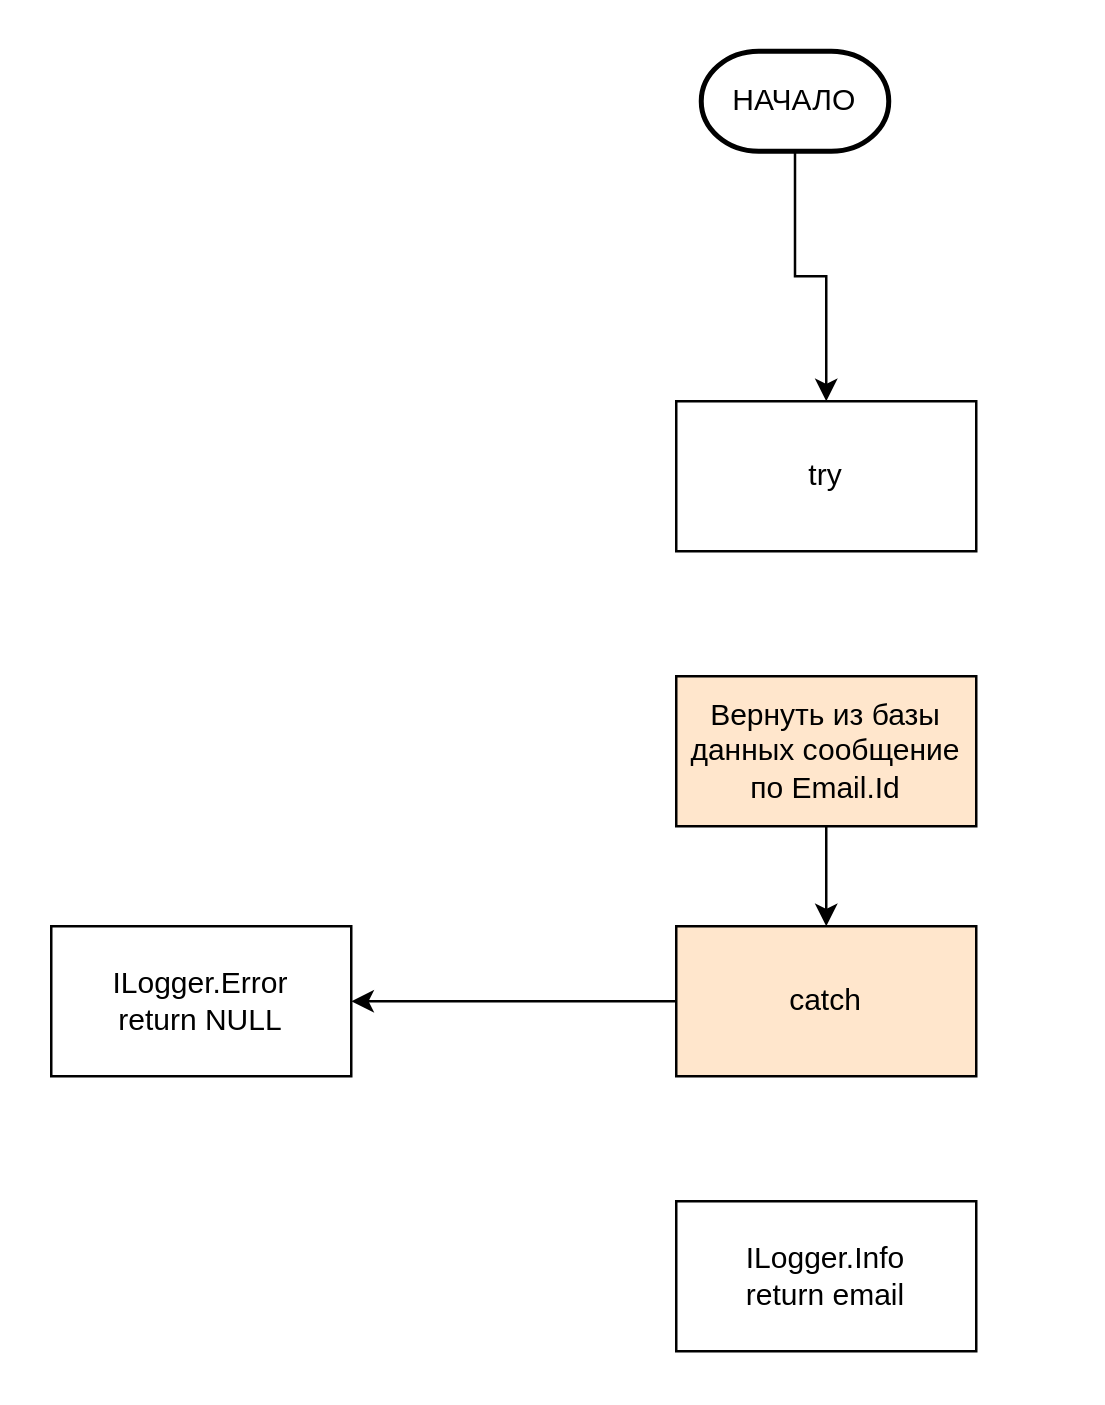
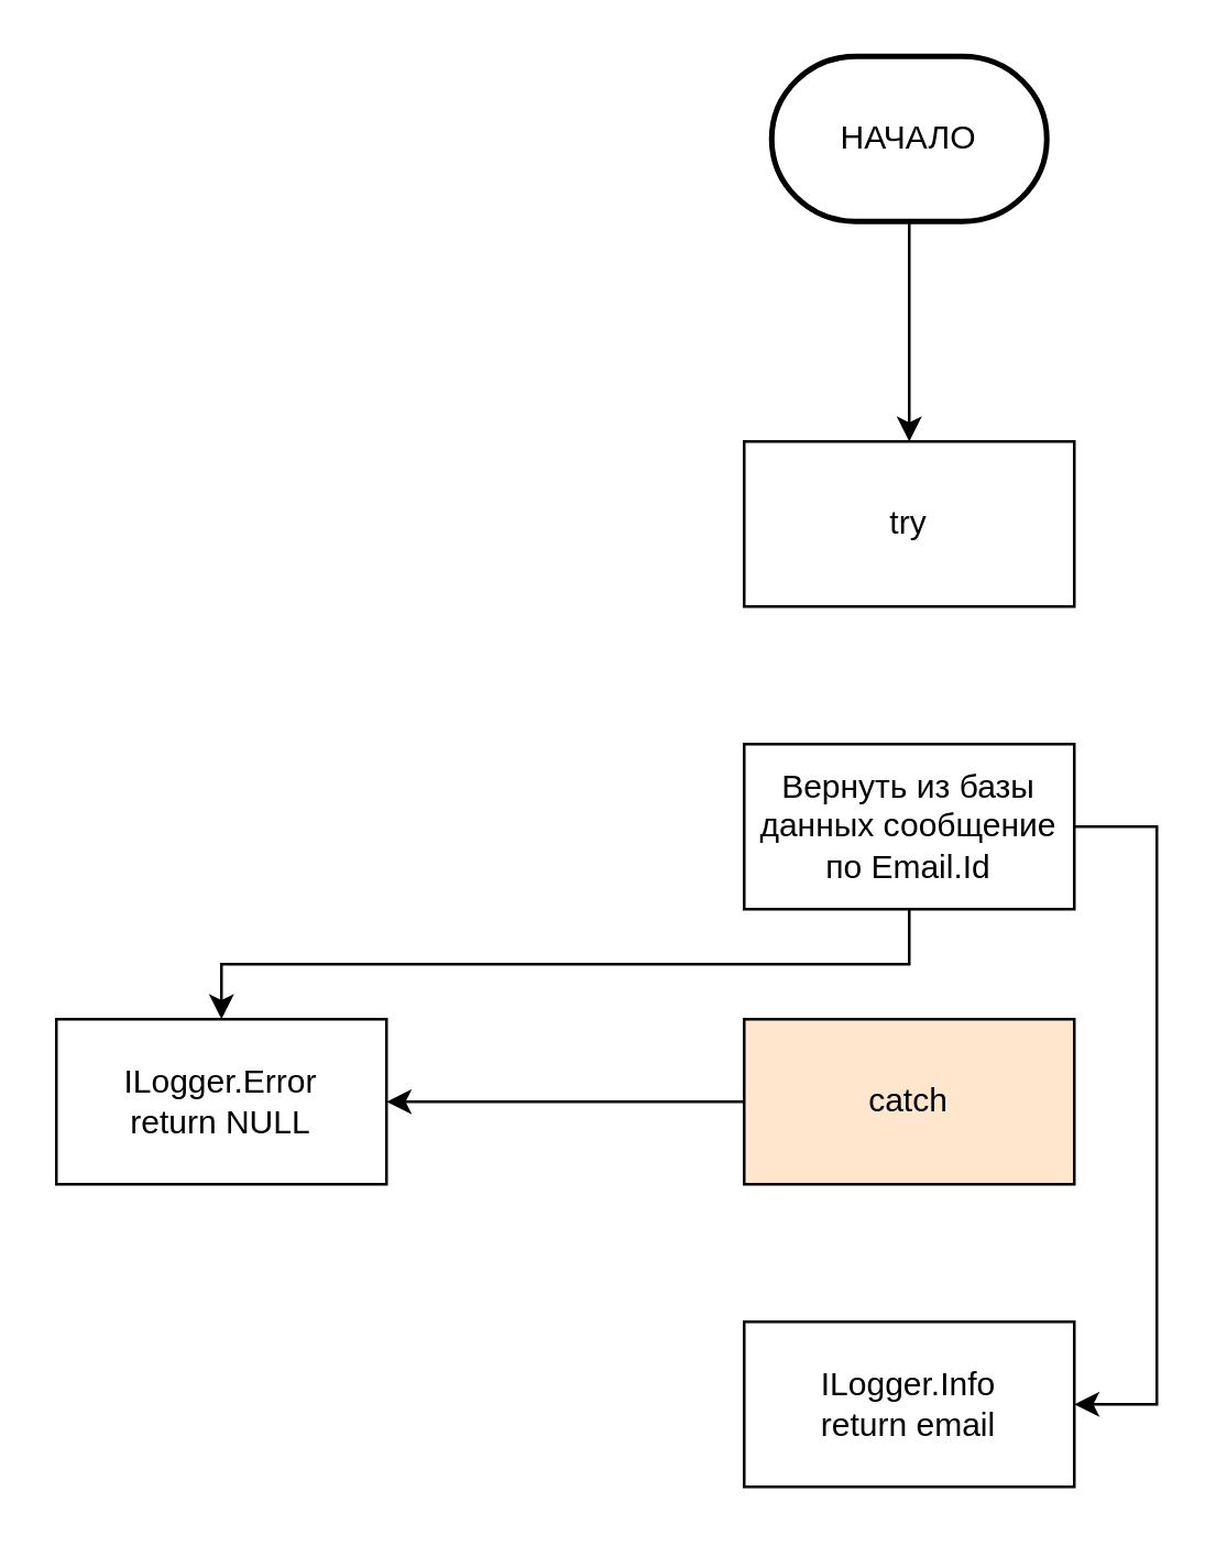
  <mxCell id="0" />
  <mxCell id="1" parent="0" />
  <mxCell id="2" style="edgeStyle=orthogonalEdgeStyle;rounded=0;orthogonalLoop=1;jettySize=auto;html=1;" edge="1" parent="1" source="3" target="4"><mxGeometry relative="1" as="geometry" /></mxCell>
- <mxCell id="3" value="НАЧАЛО" style="strokeWidth=2;html=1;shape=mxgraph.flowchart.terminator;whiteSpace=wrap;" vertex="1" parent="1"><mxGeometry x="280" y="20" width="75" height="40" as="geometry" /></mxCell>
+ <mxCell id="3" value="НАЧАЛО" style="strokeWidth=2;html=1;shape=mxgraph.flowchart.terminator;whiteSpace=wrap;" vertex="1" parent="1"><mxGeometry x="280" y="20" width="100" height="60" as="geometry" /></mxCell>
  <mxCell id="4" value="try" style="rounded=0;whiteSpace=wrap;html=1;" vertex="1" parent="1"><mxGeometry x="270" y="160" width="120" height="60" as="geometry" /></mxCell>
  <mxCell id="5" style="edgeStyle=orthogonalEdgeStyle;rounded=0;orthogonalLoop=1;jettySize=auto;html=1;entryX=1;entryY=0.5;entryDx=0;entryDy=0;" edge="1" parent="1" source="6" target="10"><mxGeometry relative="1" as="geometry" /></mxCell>
  <mxCell id="6" value="catch" style="rounded=0;whiteSpace=wrap;html=1;fillColor=#ffe6cc;" vertex="1" parent="1"><mxGeometry x="270" y="370" width="120" height="60" as="geometry" /></mxCell>
- <mxCell id="7" style="edgeStyle=orthogonalEdgeStyle;rounded=0;orthogonalLoop=1;jettySize=auto;html=1;exitX=0.5;exitY=1;exitDx=0;exitDy=0;entryX=0.5;entryY=0;entryDx=0;entryDy=0;" edge="1" parent="1" source="9" target="6"><mxGeometry relative="1" as="geometry" /></mxCell>
- <mxCell id="9" value="Вернуть из базы данных сообщение по Email.Id" style="rounded=0;whiteSpace=wrap;html=1;fillColor=#ffe6cc;" vertex="1" parent="1"><mxGeometry x="270" y="270" width="120" height="60" as="geometry" /></mxCell>
+ <mxCell id="7" style="edgeStyle=orthogonalEdgeStyle;rounded=0;orthogonalLoop=1;jettySize=auto;html=1;exitX=0.5;exitY=1;exitDx=0;exitDy=0;" edge="1" parent="1" source="9" target="10"><mxGeometry relative="1" as="geometry" /></mxCell>
+ <mxCell id="8" style="edgeStyle=orthogonalEdgeStyle;rounded=0;orthogonalLoop=1;jettySize=auto;html=1;entryX=1;entryY=0.5;entryDx=0;entryDy=0;" edge="1" parent="1" source="9" target="11"><mxGeometry relative="1" as="geometry"><Array as="points"><mxPoint x="420" y="300" /><mxPoint x="420" y="510" /></Array></mxGeometry></mxCell>
+ <mxCell id="9" value="Вернуть из базы данных сообщение по Email.Id" style="rounded=0;whiteSpace=wrap;html=1;" vertex="1" parent="1"><mxGeometry x="270" y="270" width="120" height="60" as="geometry" /></mxCell>
  <mxCell id="10" value="ILogger.Error&lt;br&gt;return NULL" style="rounded=0;whiteSpace=wrap;html=1;" vertex="1" parent="1"><mxGeometry x="20" y="370" width="120" height="60" as="geometry" /></mxCell>
  <mxCell id="11" value="ILogger.Info&lt;br&gt;return email" style="rounded=0;whiteSpace=wrap;html=1;" vertex="1" parent="1"><mxGeometry x="270" y="480" width="120" height="60" as="geometry" /></mxCell>
